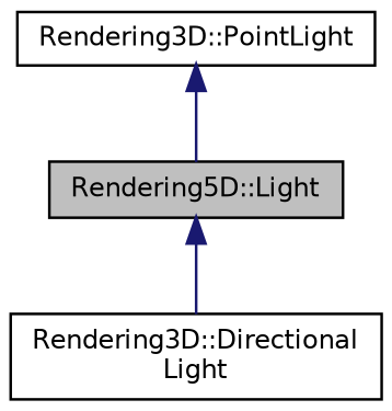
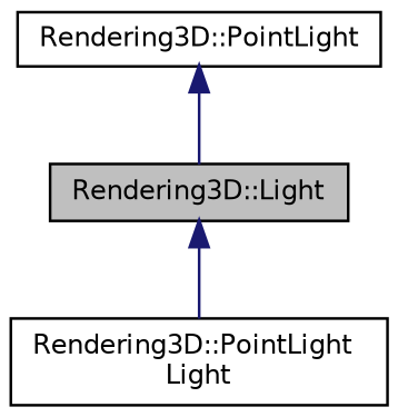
  digraph {
    node [color=black fillcolor=white fontname=Helvetica fontsize=10 shape=record style=filled]
    edge [color=midnightblue dir=back fontname=Helvetica fontsize=10 labelfontname=Helvetica labelfontsize=10 style=solid]
-   n1 [fillcolor=grey75 fontcolor=black height=0.2 label="Rendering5D::Light" width=0.4]
-   n2 [height=0.2 label="Rendering3D::Directional\lLight" width=0.4]
+   n1 [fillcolor=grey75 fontcolor=black height=0.2 label="Rendering3D::Light" width=0.4]
+   n2 [height=0.2 label="Rendering3D::PointLight\lLight" width=0.4]
    n3 [height=0.2 label="Rendering3D::PointLight" width=0.4]
    n1 -> n2
    n3 -> n1
  }
